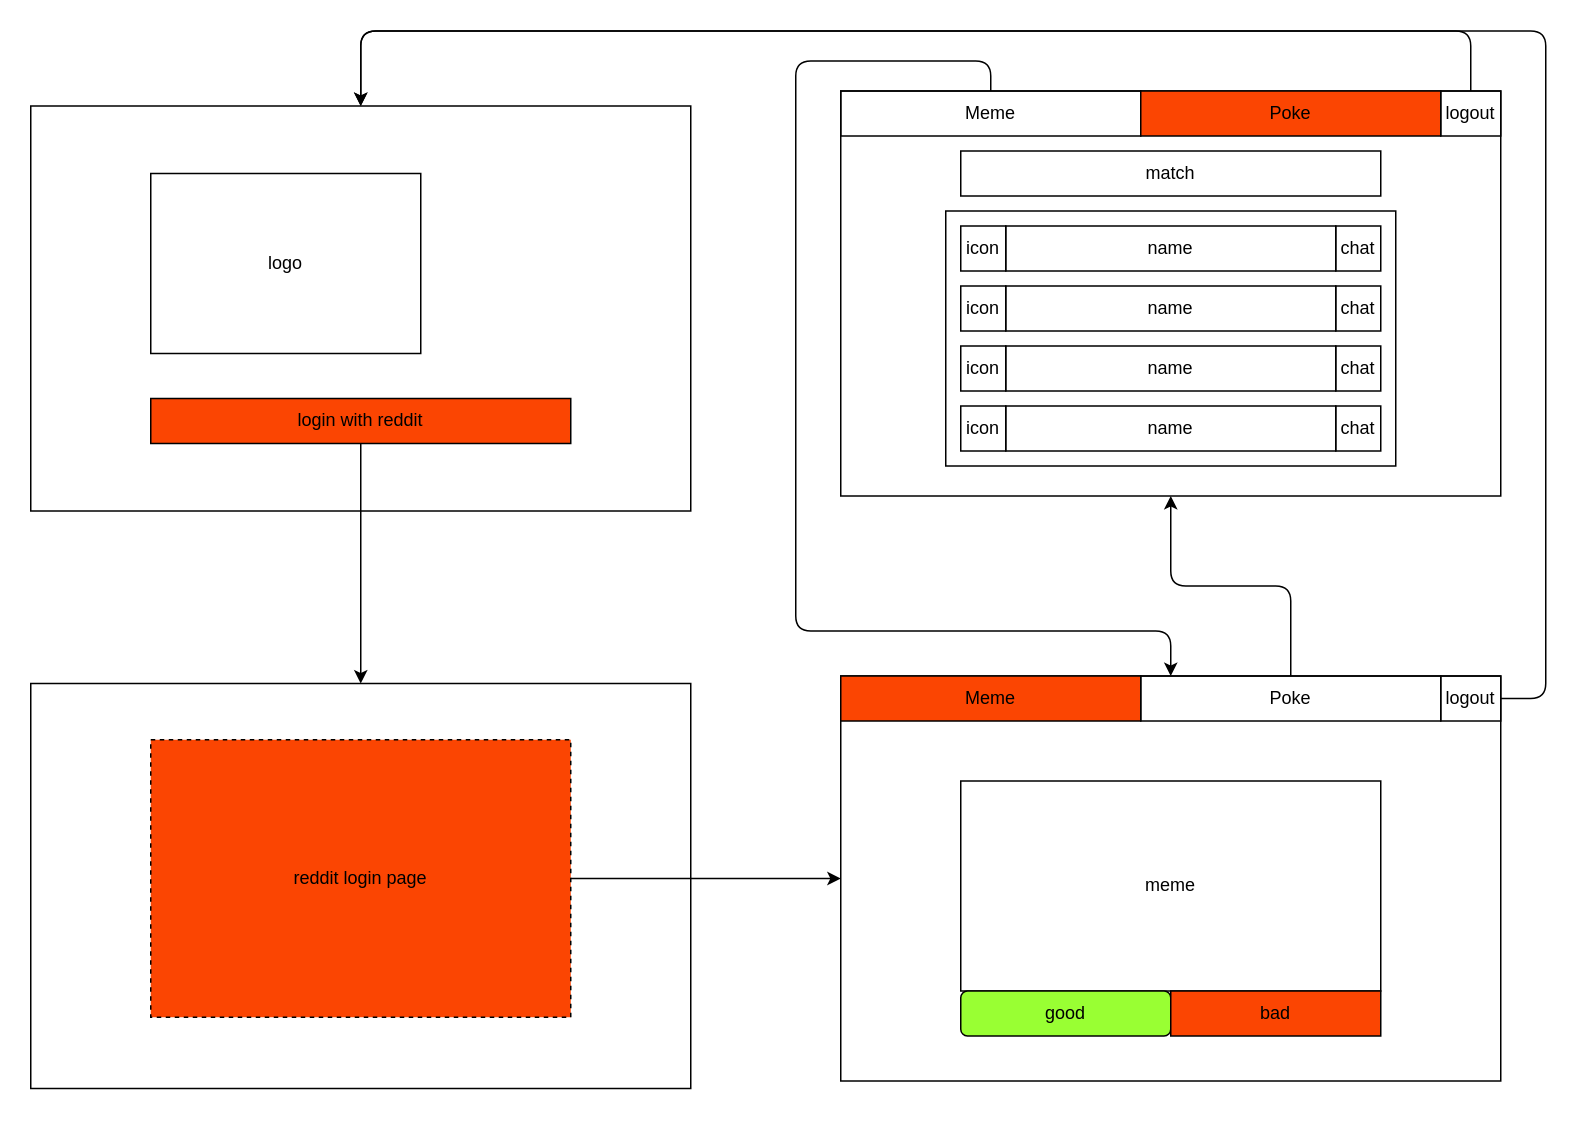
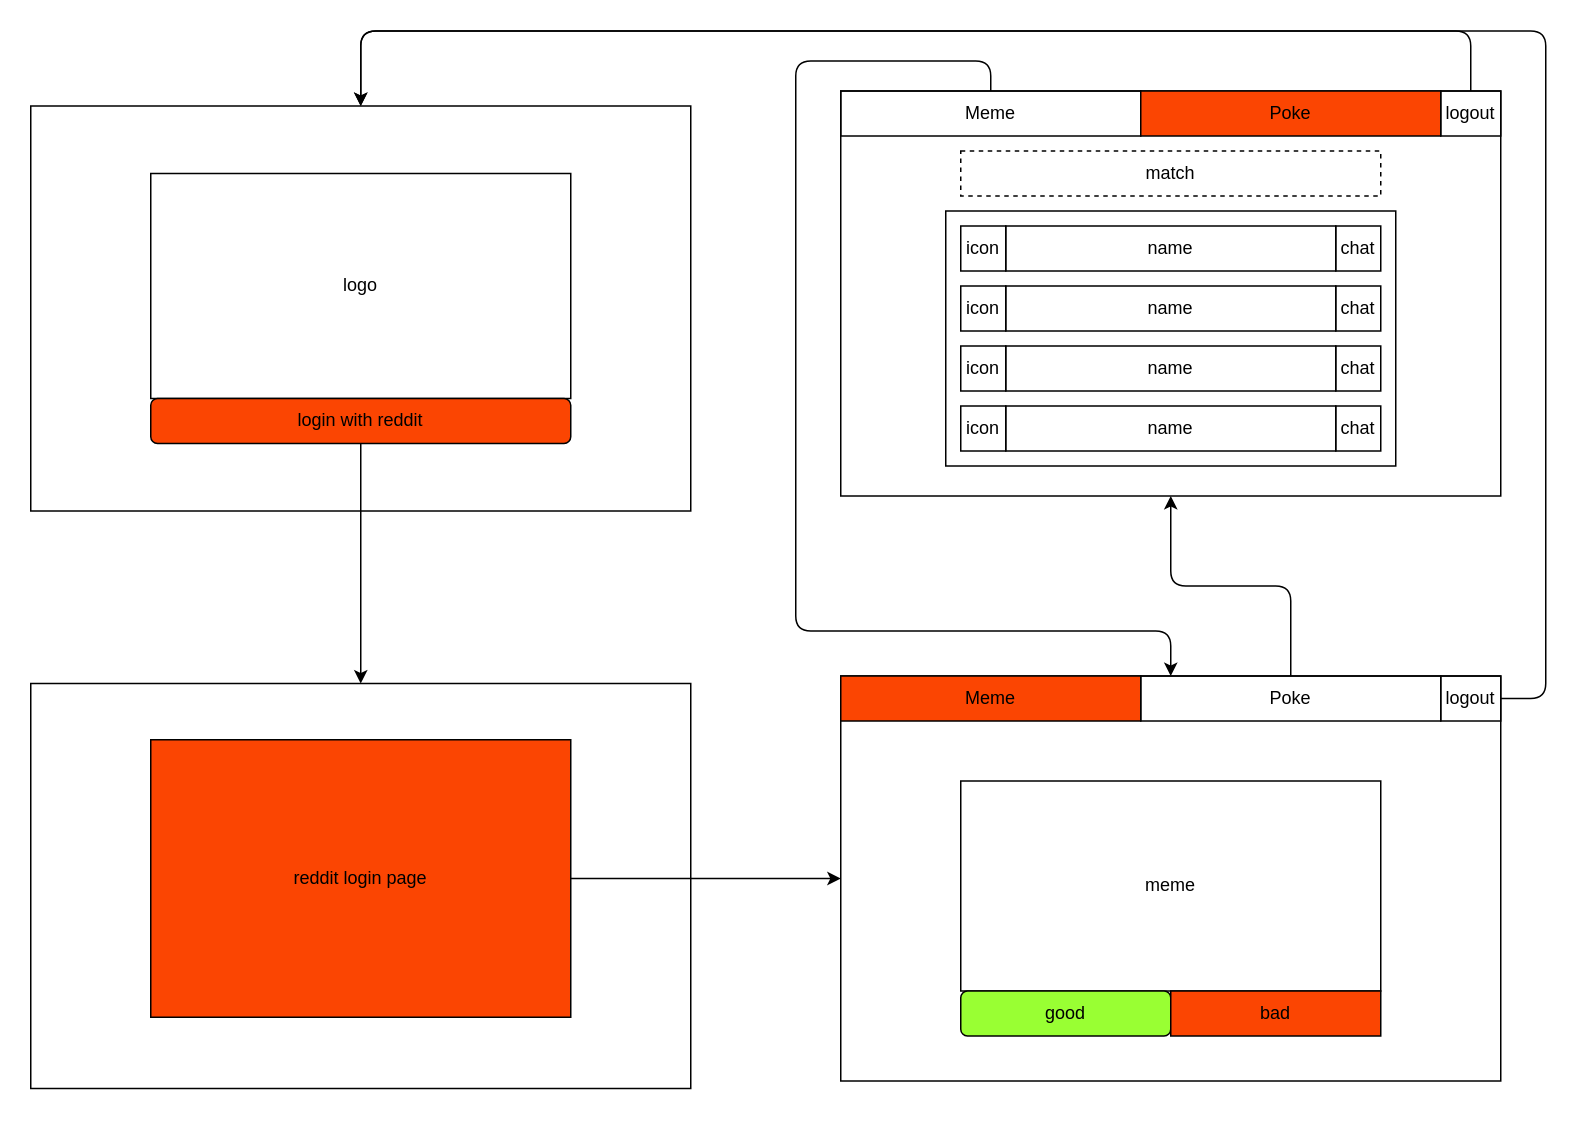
  <mxCell id="0" />
  <mxCell id="1" parent="0" />
  <mxCell id="2" value="" style="group" parent="1" vertex="1" connectable="0"><mxGeometry x="20" y="455" width="440" height="270" as="geometry" /></mxCell>
  <mxCell id="3" value="" style="rounded=0;whiteSpace=wrap;html=1;" parent="2" vertex="1"><mxGeometry width="440" height="270" as="geometry" /></mxCell>
- <mxCell id="4" value="reddit login page" style="rounded=0;whiteSpace=wrap;html=1;fillColor=#FB4502;dashed=1;" parent="2" vertex="1"><mxGeometry x="80" y="37.5" width="280" height="185" as="geometry" /></mxCell>
+ <mxCell id="4" value="reddit login page" style="rounded=0;whiteSpace=wrap;html=1;fillColor=#FB4502;" parent="2" vertex="1"><mxGeometry x="80" y="37.5" width="280" height="185" as="geometry" /></mxCell>
  <mxCell id="5" value="" style="group" parent="1" vertex="1" connectable="0"><mxGeometry x="20" y="70" width="440" height="270" as="geometry" /></mxCell>
  <mxCell id="6" value="" style="rounded=0;whiteSpace=wrap;html=1;" parent="5" vertex="1"><mxGeometry width="440" height="270" as="geometry" /></mxCell>
- <mxCell id="7" value="logo" style="rounded=0;whiteSpace=wrap;html=1;" parent="5" vertex="1"><mxGeometry x="80" y="45" width="180" height="120" as="geometry" /></mxCell>
- <mxCell id="8" value="login with reddit" style="rounded=0;whiteSpace=wrap;html=1;fillColor=#FB4502;" parent="5" vertex="1"><mxGeometry x="80" y="195" width="280" height="30" as="geometry" /></mxCell>
+ <mxCell id="7" value="logo" style="rounded=0;whiteSpace=wrap;html=1;" parent="5" vertex="1"><mxGeometry x="80" y="45" width="280" height="150" as="geometry" /></mxCell>
+ <mxCell id="8" value="login with reddit" style="whiteSpace=wrap;html=1;fillColor=#FB4502;rounded=1;" parent="5" vertex="1"><mxGeometry x="80" y="195" width="280" height="30" as="geometry" /></mxCell>
  <mxCell id="9" value="" style="group" parent="1" vertex="1" connectable="0"><mxGeometry x="560" width="440" height="270" as="geometry" y="60" /></mxCell>
  <mxCell id="10" value="" style="rounded=0;whiteSpace=wrap;html=1;" parent="9" vertex="1"><mxGeometry width="440" height="270" as="geometry" /></mxCell>
  <mxCell id="11" value="" style="rounded=0;whiteSpace=wrap;html=1;fillColor=none;" parent="9" vertex="1"><mxGeometry x="70" y="80" width="300" height="170" as="geometry" /></mxCell>
  <mxCell id="12" value="Meme" style="rounded=0;whiteSpace=wrap;html=1;fillColor=none;" parent="9" vertex="1"><mxGeometry width="200" height="30" as="geometry" /></mxCell>
  <mxCell id="13" value="Poke" style="rounded=0;whiteSpace=wrap;html=1;fillColor=#FB4502;" parent="9" vertex="1"><mxGeometry x="200" width="200" height="30" as="geometry" /></mxCell>
- <mxCell id="14" value="match" style="rounded=0;whiteSpace=wrap;html=1;" parent="9" vertex="1"><mxGeometry x="80" y="40" width="280" height="30" as="geometry" /></mxCell>
+ <mxCell id="14" value="match" style="rounded=0;whiteSpace=wrap;html=1;dashed=1;" parent="9" vertex="1"><mxGeometry x="80" y="40" width="280" height="30" as="geometry" /></mxCell>
  <mxCell id="15" value="icon" style="rounded=0;whiteSpace=wrap;html=1;fillColor=none;" parent="9" vertex="1"><mxGeometry x="80" y="90" width="30" height="30" as="geometry" /></mxCell>
  <mxCell id="16" value="name" style="rounded=0;whiteSpace=wrap;html=1;fillColor=none;" parent="9" vertex="1"><mxGeometry x="110" y="90" width="220" height="30" as="geometry" /></mxCell>
  <mxCell id="17" value="chat" style="rounded=0;whiteSpace=wrap;html=1;fillColor=none;" parent="9" vertex="1"><mxGeometry x="330" y="90" width="30" height="30" as="geometry" /></mxCell>
  <mxCell id="18" value="icon" style="rounded=0;whiteSpace=wrap;html=1;fillColor=none;" parent="9" vertex="1"><mxGeometry x="80" y="130" width="30" height="30" as="geometry" /></mxCell>
  <mxCell id="19" value="name" style="rounded=0;whiteSpace=wrap;html=1;fillColor=none;" parent="9" vertex="1"><mxGeometry x="110" y="130" width="220" height="30" as="geometry" /></mxCell>
  <mxCell id="20" value="chat" style="rounded=0;whiteSpace=wrap;html=1;fillColor=none;" parent="9" vertex="1"><mxGeometry x="330" y="130" width="30" height="30" as="geometry" /></mxCell>
  <mxCell id="21" value="icon" style="rounded=0;whiteSpace=wrap;html=1;fillColor=none;" parent="9" vertex="1"><mxGeometry x="80" y="170" width="30" height="30" as="geometry" /></mxCell>
  <mxCell id="22" value="name" style="rounded=0;whiteSpace=wrap;html=1;fillColor=none;" parent="9" vertex="1"><mxGeometry x="110" y="170" width="220" height="30" as="geometry" /></mxCell>
  <mxCell id="23" value="chat" style="rounded=0;whiteSpace=wrap;html=1;fillColor=none;" parent="9" vertex="1"><mxGeometry x="330" y="170" width="30" height="30" as="geometry" /></mxCell>
  <mxCell id="24" value="icon" style="rounded=0;whiteSpace=wrap;html=1;fillColor=none;" parent="9" vertex="1"><mxGeometry x="80" y="210" width="30" height="30" as="geometry" /></mxCell>
  <mxCell id="25" value="name" style="rounded=0;whiteSpace=wrap;html=1;fillColor=none;" parent="9" vertex="1"><mxGeometry x="110" y="210" width="220" height="30" as="geometry" /></mxCell>
  <mxCell id="26" value="chat" style="rounded=0;whiteSpace=wrap;html=1;fillColor=none;" parent="9" vertex="1"><mxGeometry x="330" y="210" width="30" height="30" as="geometry" /></mxCell>
  <mxCell id="27" value="logout" style="rounded=0;whiteSpace=wrap;html=1;fillColor=none;" parent="9" vertex="1"><mxGeometry x="400" width="40" height="30" as="geometry" /></mxCell>
  <mxCell id="28" style="edgeStyle=orthogonalEdgeStyle;rounded=1;orthogonalLoop=1;jettySize=auto;html=1;exitX=1;exitY=0.5;exitDx=0;exitDy=0;entryX=0;entryY=0.5;entryDx=0;entryDy=0;" parent="1" source="4" target="32" edge="1"><mxGeometry relative="1" as="geometry" /></mxCell>
  <mxCell id="29" value="" style="endArrow=classic;html=1;exitX=0.5;exitY=1;exitDx=0;exitDy=0;entryX=0.5;entryY=0;entryDx=0;entryDy=0;edgeStyle=orthogonalEdgeStyle;rounded=1;" parent="1" source="8" target="3" edge="1"><mxGeometry width="50" height="50" relative="1" as="geometry"><mxPoint x="270" y="410" as="sourcePoint" /><mxPoint x="320" y="360" as="targetPoint" /></mxGeometry></mxCell>
  <mxCell id="30" style="edgeStyle=orthogonalEdgeStyle;rounded=1;orthogonalLoop=1;jettySize=auto;html=1;exitX=0.5;exitY=0;exitDx=0;exitDy=0;entryX=0.5;entryY=1;entryDx=0;entryDy=0;" parent="1" source="37" target="10" edge="1"><mxGeometry relative="1" as="geometry" /></mxCell>
  <mxCell id="31" style="edgeStyle=orthogonalEdgeStyle;rounded=1;orthogonalLoop=1;jettySize=auto;html=1;exitX=0.5;exitY=0;exitDx=0;exitDy=0;entryX=0.5;entryY=0;entryDx=0;entryDy=0;" parent="1" source="12" target="32" edge="1"><mxGeometry relative="1" as="geometry"><mxPoint x="780" y="440" as="targetPoint" /><Array as="points"><mxPoint x="660" y="40" /><mxPoint x="530" y="40" /><mxPoint x="530" y="420" /><mxPoint x="780" y="420" /></Array></mxGeometry></mxCell>
  <mxCell id="32" value="" style="rounded=0;whiteSpace=wrap;html=1;" parent="1" vertex="1"><mxGeometry x="560" y="450" width="440" height="270" as="geometry" /></mxCell>
  <mxCell id="33" value="meme" style="rounded=0;whiteSpace=wrap;html=1;" parent="1" vertex="1"><mxGeometry x="640" y="520" width="280" height="140" as="geometry" /></mxCell>
  <mxCell id="34" value="good" style="whiteSpace=wrap;html=1;fillColor=#99FF33;rounded=1;" parent="1" vertex="1"><mxGeometry x="640" y="660" width="140" height="30" as="geometry" /></mxCell>
  <mxCell id="35" value="bad" style="rounded=0;whiteSpace=wrap;html=1;fillColor=#fb4502;" parent="1" vertex="1"><mxGeometry x="780" y="660" width="140" height="30" as="geometry" /></mxCell>
  <mxCell id="36" value="Meme" style="rounded=0;whiteSpace=wrap;html=1;fillColor=#FB4502;" parent="1" vertex="1"><mxGeometry x="560" y="450" width="200" height="30" as="geometry" /></mxCell>
  <mxCell id="37" value="Poke" style="rounded=0;whiteSpace=wrap;html=1;fillColor=none;" parent="1" vertex="1"><mxGeometry x="760" y="450" width="200" height="30" as="geometry" /></mxCell>
  <mxCell id="38" style="edgeStyle=orthogonalEdgeStyle;rounded=1;orthogonalLoop=1;jettySize=auto;html=1;exitX=1;exitY=0.5;exitDx=0;exitDy=0;entryX=0.5;entryY=0;entryDx=0;entryDy=0;" parent="1" source="39" target="6" edge="1"><mxGeometry relative="1" as="geometry"><Array as="points"><mxPoint x="1030" y="465" /><mxPoint x="1030" y="20" /><mxPoint x="240" y="20" /></Array></mxGeometry></mxCell>
  <mxCell id="39" value="logout" style="rounded=0;whiteSpace=wrap;html=1;fillColor=none;" parent="1" vertex="1"><mxGeometry x="960" y="450" width="40" height="30" as="geometry" /></mxCell>
  <mxCell id="40" style="edgeStyle=orthogonalEdgeStyle;rounded=1;orthogonalLoop=1;jettySize=auto;html=1;exitX=0.5;exitY=0;exitDx=0;exitDy=0;entryX=0.5;entryY=0;entryDx=0;entryDy=0;" parent="1" source="27" target="6" edge="1"><mxGeometry relative="1" as="geometry"><Array as="points"><mxPoint x="980" y="20" /><mxPoint x="240" y="20" /></Array></mxGeometry></mxCell>
